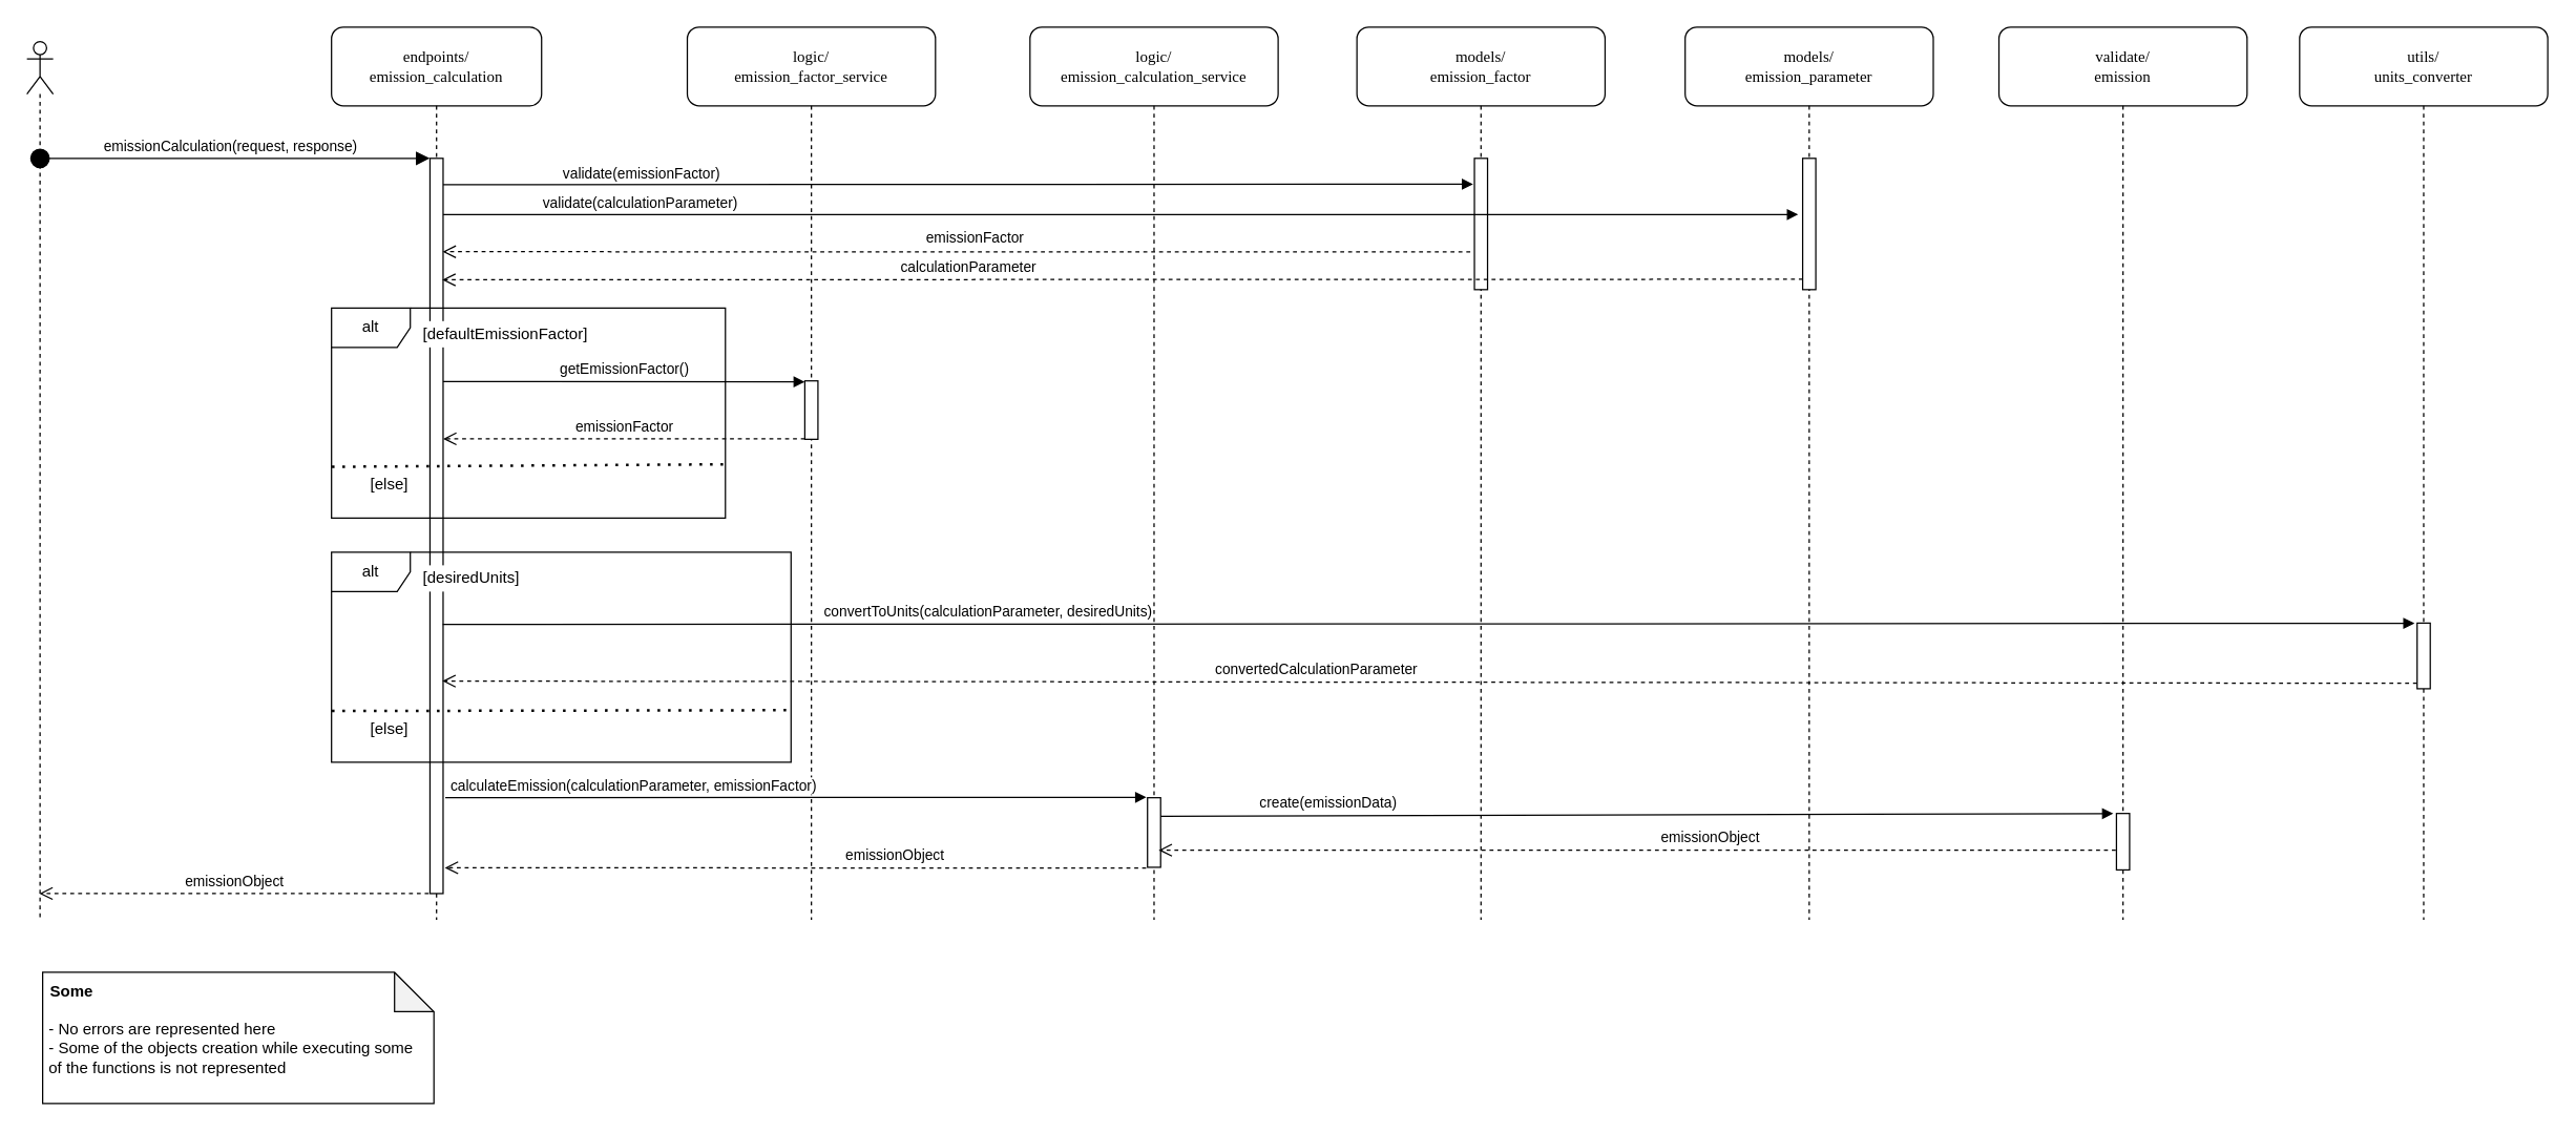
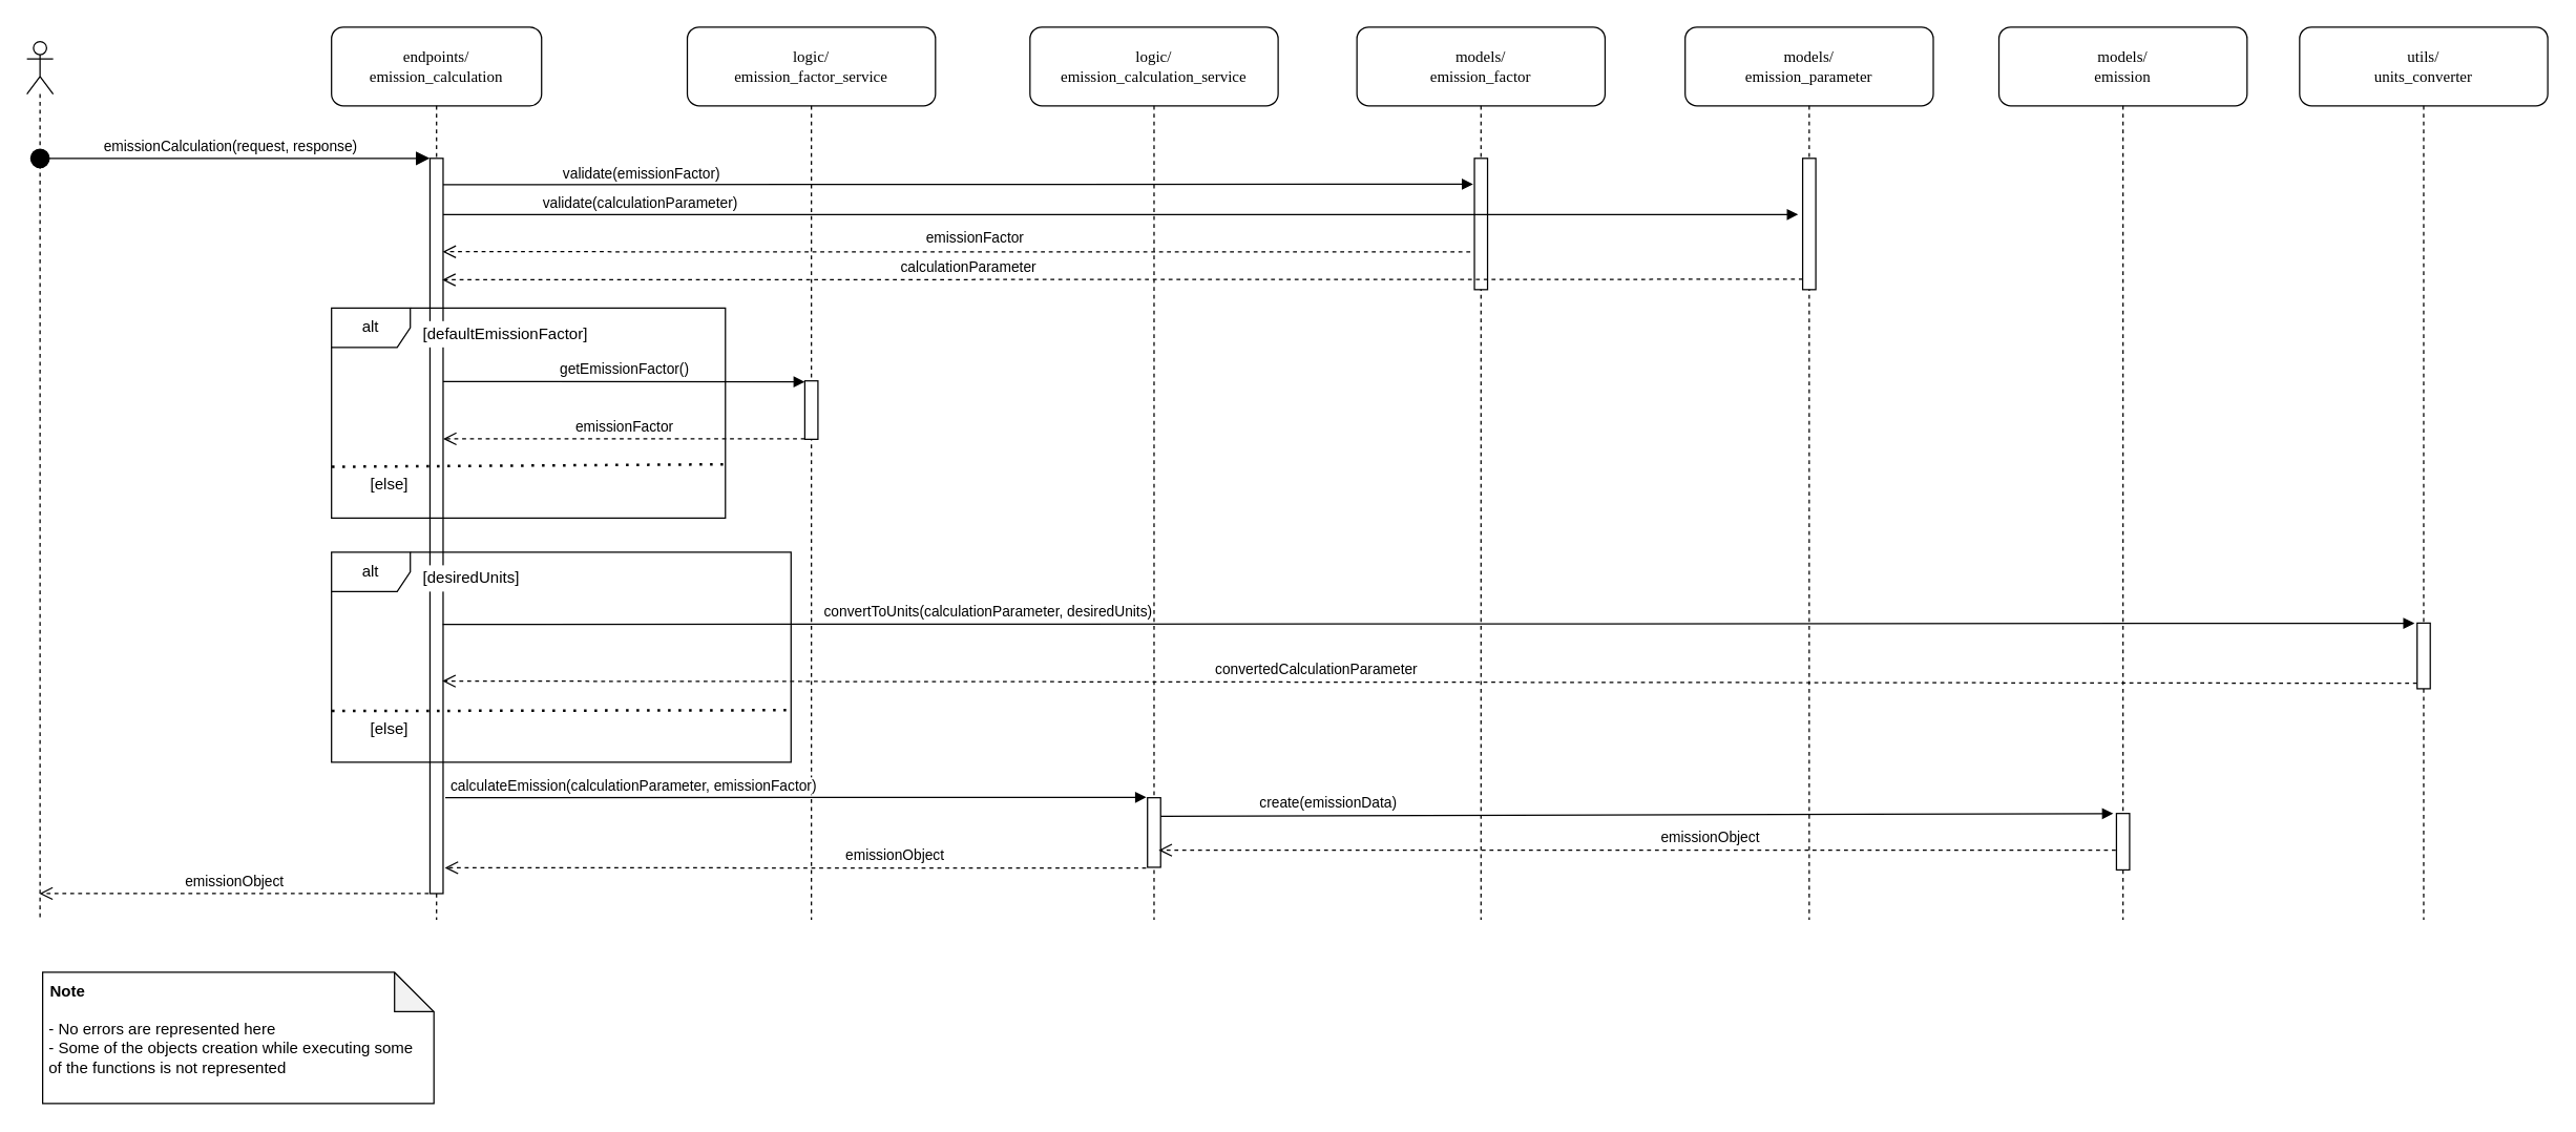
  <mxCell id="0" />
  <mxCell id="1" parent="0" />
  <mxCell id="2" value="endpoints/&lt;br&gt;emission_calculation" style="shape=umlLifeline;perimeter=lifelinePerimeter;whiteSpace=wrap;html=1;container=1;collapsible=0;recursiveResize=0;outlineConnect=0;rounded=1;shadow=0;comic=0;labelBackgroundColor=none;strokeWidth=1;fontFamily=Verdana;fontSize=12;align=center;size=60;movable=1;resizable=1;rotatable=1;deletable=1;editable=1;locked=0;connectable=1;" vertex="1" parent="1"><mxGeometry x="252" y="20" width="160" height="680" as="geometry" /></mxCell>
  <mxCell id="3" value="" style="html=1;points=[];perimeter=orthogonalPerimeter;rounded=0;shadow=0;comic=0;labelBackgroundColor=none;strokeWidth=1;fontFamily=Verdana;fontSize=12;align=center;" vertex="1" parent="2"><mxGeometry x="75" y="100" width="10" height="560" as="geometry" /></mxCell>
  <mxCell id="4" value="alt" style="shape=umlFrame;whiteSpace=wrap;html=1;pointerEvents=0;" vertex="1" parent="2"><mxGeometry y="214" width="300" height="160" as="geometry" /></mxCell>
  <mxCell id="5" value="" style="endArrow=none;dashed=1;html=1;dashPattern=1 3;strokeWidth=2;rounded=0;exitX=-0.001;exitY=0.581;exitDx=0;exitDy=0;exitPerimeter=0;entryX=0.998;entryY=0.573;entryDx=0;entryDy=0;entryPerimeter=0;" edge="1" parent="2"><mxGeometry width="50" height="50" relative="1" as="geometry"><mxPoint x="0.3" y="334.96" as="sourcePoint" /><mxPoint x="300.0" y="333.04" as="targetPoint" /></mxGeometry></mxCell>
  <mxCell id="6" value="[else]" style="text;html=1;align=left;verticalAlign=middle;resizable=1;points=[];autosize=1;strokeColor=none;fillColor=default;spacing=0;movable=1;rotatable=1;deletable=1;editable=1;locked=0;connectable=1;" vertex="1" parent="2"><mxGeometry x="30" y="339" width="30" height="20" as="geometry" /></mxCell>
  <mxCell id="7" value="[defaultEmissionFactor]" style="text;html=1;align=left;verticalAlign=middle;resizable=0;points=[];autosize=1;strokeColor=none;fillColor=default;spacing=0;" vertex="1" parent="2"><mxGeometry x="70" y="224" width="140" height="20" as="geometry" /></mxCell>
  <mxCell id="8" value="getEmissionFactor()" style="html=1;verticalAlign=bottom;endArrow=block;curved=0;rounded=0;entryX=-0.002;entryY=0.215;entryDx=0;entryDy=0;entryPerimeter=0;" edge="1" parent="2"><mxGeometry width="80" relative="1" as="geometry"><mxPoint x="85" y="270" as="sourcePoint" /><mxPoint x="360.48" y="270.275" as="targetPoint" /></mxGeometry></mxCell>
  <mxCell id="9" value="validate(emissionFactor)" style="html=1;verticalAlign=bottom;endArrow=block;curved=0;rounded=0;entryX=-0.098;entryY=0.197;entryDx=0;entryDy=0;entryPerimeter=0;" edge="1" parent="2" target="17"><mxGeometry x="-0.614" y="-1" width="80" relative="1" as="geometry"><mxPoint x="85" y="120" as="sourcePoint" /><mxPoint x="165" y="120" as="targetPoint" /><mxPoint as="offset" /></mxGeometry></mxCell>
  <mxCell id="10" value="emissionObject" style="html=1;verticalAlign=bottom;endArrow=open;dashed=1;endSize=8;curved=0;rounded=0;" edge="1" parent="2" target="38"><mxGeometry x="0.001" relative="1" as="geometry"><mxPoint x="74" y="660" as="sourcePoint" /><mxPoint x="-6" y="660" as="targetPoint" /><mxPoint as="offset" /></mxGeometry></mxCell>
  <mxCell id="11" value="emissionCalculation(request, response)" style="html=1;verticalAlign=bottom;startArrow=circle;startFill=1;endArrow=block;startSize=6;endSize=8;curved=0;rounded=0;entryX=-0.011;entryY=0;entryDx=0;entryDy=0;entryPerimeter=0;endFill=1;" edge="1" parent="1" target="3"><mxGeometry x="0.002" width="80" relative="1" as="geometry"><mxPoint x="22" y="120" as="sourcePoint" /><mxPoint x="252" y="140" as="targetPoint" /><mxPoint as="offset" /></mxGeometry></mxCell>
  <mxCell id="12" value="logic/&lt;br&gt;emission_calculation_service" style="shape=umlLifeline;perimeter=lifelinePerimeter;whiteSpace=wrap;html=1;container=1;collapsible=0;recursiveResize=0;outlineConnect=0;rounded=1;shadow=0;comic=0;labelBackgroundColor=none;strokeWidth=1;fontFamily=Verdana;fontSize=12;align=center;size=60;" vertex="1" parent="1"><mxGeometry x="784" y="20" width="189" height="680" as="geometry" /></mxCell>
  <mxCell id="13" value="" style="html=1;points=[];perimeter=orthogonalPerimeter;rounded=0;shadow=0;comic=0;labelBackgroundColor=none;strokeWidth=1;fontFamily=Verdana;fontSize=12;align=center;" vertex="1" parent="12"><mxGeometry x="89.5" y="587" width="10" height="53" as="geometry" /></mxCell>
  <mxCell id="14" value="utils/&lt;br&gt;units_converter" style="shape=umlLifeline;perimeter=lifelinePerimeter;whiteSpace=wrap;html=1;container=1;collapsible=0;recursiveResize=0;outlineConnect=0;rounded=1;shadow=0;comic=0;labelBackgroundColor=none;strokeWidth=1;fontFamily=Verdana;fontSize=12;align=center;size=60;" vertex="1" parent="1"><mxGeometry x="1751" y="20" width="189" height="680" as="geometry" /></mxCell>
  <mxCell id="15" value="" style="html=1;points=[];perimeter=orthogonalPerimeter;rounded=0;shadow=0;comic=0;labelBackgroundColor=none;strokeWidth=1;fontFamily=Verdana;fontSize=12;align=center;" vertex="1" parent="14"><mxGeometry x="89.5" y="454" width="10" height="50" as="geometry" /></mxCell>
  <mxCell id="16" value="models/&lt;br&gt;emission_factor" style="shape=umlLifeline;perimeter=lifelinePerimeter;whiteSpace=wrap;html=1;container=1;collapsible=0;recursiveResize=0;outlineConnect=0;rounded=1;shadow=0;comic=0;labelBackgroundColor=none;strokeWidth=1;fontFamily=Verdana;fontSize=12;align=center;size=60;" vertex="1" parent="1"><mxGeometry x="1033" y="20" width="189" height="680" as="geometry" /></mxCell>
  <mxCell id="17" value="" style="html=1;points=[];perimeter=orthogonalPerimeter;rounded=0;shadow=0;comic=0;labelBackgroundColor=none;strokeWidth=1;fontFamily=Verdana;fontSize=12;align=center;" vertex="1" parent="16"><mxGeometry x="89.5" y="100" width="10" height="100" as="geometry" /></mxCell>
  <mxCell id="18" value="logic/&lt;br&gt;emission_factor_service" style="shape=umlLifeline;perimeter=lifelinePerimeter;whiteSpace=wrap;html=1;container=1;collapsible=0;recursiveResize=0;outlineConnect=0;rounded=1;shadow=0;comic=0;labelBackgroundColor=none;strokeWidth=1;fontFamily=Verdana;fontSize=12;align=center;size=60;" vertex="1" parent="1"><mxGeometry x="523" y="20" width="189" height="680" as="geometry" /></mxCell>
  <mxCell id="19" value="" style="html=1;points=[];perimeter=orthogonalPerimeter;rounded=0;shadow=0;comic=0;labelBackgroundColor=none;strokeWidth=1;fontFamily=Verdana;fontSize=12;align=center;" vertex="1" parent="18"><mxGeometry x="89.5" y="269.5" width="10" height="44.5" as="geometry" /></mxCell>
  <mxCell id="20" value="emissionFactor" style="html=1;verticalAlign=bottom;endArrow=open;dashed=1;endSize=8;curved=0;rounded=0;" edge="1" parent="18"><mxGeometry relative="1" as="geometry"><mxPoint x="89.5" y="313.63" as="sourcePoint" /><mxPoint x="-186" y="313.63" as="targetPoint" /></mxGeometry></mxCell>
  <mxCell id="21" value="models/&lt;br&gt;emission_parameter" style="shape=umlLifeline;perimeter=lifelinePerimeter;whiteSpace=wrap;html=1;container=1;collapsible=0;recursiveResize=0;outlineConnect=0;rounded=1;shadow=0;comic=0;labelBackgroundColor=none;strokeWidth=1;fontFamily=Verdana;fontSize=12;align=center;size=60;" vertex="1" parent="1"><mxGeometry x="1283" y="20" width="189" height="680" as="geometry" /></mxCell>
  <mxCell id="22" value="" style="html=1;points=[];perimeter=orthogonalPerimeter;rounded=0;shadow=0;comic=0;labelBackgroundColor=none;strokeWidth=1;fontFamily=Verdana;fontSize=12;align=center;" vertex="1" parent="21"><mxGeometry x="89.5" y="100" width="10" height="100" as="geometry" /></mxCell>
  <mxCell id="23" value="create(emissionData)" style="html=1;verticalAlign=bottom;endArrow=block;curved=0;rounded=0;exitX=1.167;exitY=0.857;exitDx=0;exitDy=0;exitPerimeter=0;entryX=-0.238;entryY=0.001;entryDx=0;entryDy=0;entryPerimeter=0;" edge="1" parent="21" target="37"><mxGeometry x="-0.648" y="1" width="80" relative="1" as="geometry"><mxPoint x="-399.5" y="601.09" as="sourcePoint" /><mxPoint x="309" y="600" as="targetPoint" /><mxPoint as="offset" /></mxGeometry></mxCell>
  <mxCell id="24" value="emissionObject" style="html=1;verticalAlign=bottom;endArrow=open;dashed=1;endSize=8;curved=0;rounded=0;exitX=-0.106;exitY=1.01;exitDx=0;exitDy=0;exitPerimeter=0;" edge="1" parent="21"><mxGeometry x="-0.152" y="-1" relative="1" as="geometry"><mxPoint x="328" y="627" as="sourcePoint" /><mxPoint x="-401" y="627" as="targetPoint" /><mxPoint as="offset" /></mxGeometry></mxCell>
  <mxCell id="25" value="calculationParameter" style="html=1;verticalAlign=bottom;endArrow=open;dashed=1;endSize=8;curved=0;rounded=0;entryX=0.933;entryY=0.175;entryDx=0;entryDy=0;entryPerimeter=0;exitX=0.007;exitY=0.921;exitDx=0;exitDy=0;exitPerimeter=0;" edge="1" parent="1" source="22"><mxGeometry x="0.227" relative="1" as="geometry"><mxPoint x="1411.5" y="212.5" as="sourcePoint" /><mxPoint x="336.33" y="212.5" as="targetPoint" /><mxPoint as="offset" /></mxGeometry></mxCell>
  <mxCell id="26" value="alt" style="shape=umlFrame;whiteSpace=wrap;html=1;pointerEvents=0;" vertex="1" parent="1"><mxGeometry x="252" y="420" width="350" height="160" as="geometry" /></mxCell>
  <mxCell id="27" value="" style="endArrow=none;dashed=1;html=1;dashPattern=1 3;strokeWidth=2;rounded=0;exitX=-0.001;exitY=0.581;exitDx=0;exitDy=0;exitPerimeter=0;entryX=0.995;entryY=0.752;entryDx=0;entryDy=0;entryPerimeter=0;" edge="1" parent="1" target="26"><mxGeometry width="50" height="50" relative="1" as="geometry"><mxPoint x="252.3" y="540.96" as="sourcePoint" /><mxPoint x="552" y="539.04" as="targetPoint" /></mxGeometry></mxCell>
  <mxCell id="28" value="[else]" style="text;html=1;align=left;verticalAlign=middle;resizable=1;points=[];autosize=1;strokeColor=none;fillColor=default;spacing=0;movable=1;rotatable=1;deletable=1;editable=1;locked=0;connectable=1;" vertex="1" parent="1"><mxGeometry x="282" y="545" width="30" height="20" as="geometry" /></mxCell>
  <mxCell id="29" value="[desiredUnits]" style="text;html=1;align=left;verticalAlign=middle;resizable=0;points=[];autosize=1;strokeColor=none;fillColor=default;spacing=0;" vertex="1" parent="1"><mxGeometry x="322" y="430" width="100" height="20" as="geometry" /></mxCell>
  <mxCell id="30" value="convertToUnits(calculationParameter, desiredUnits)" style="html=1;verticalAlign=bottom;endArrow=block;curved=0;rounded=0;entryX=-0.198;entryY=0.003;entryDx=0;entryDy=0;entryPerimeter=0;exitX=0.97;exitY=0.634;exitDx=0;exitDy=0;exitPerimeter=0;" edge="1" parent="1" source="3" target="15"><mxGeometry x="-0.447" y="1" width="80" relative="1" as="geometry"><mxPoint x="342" y="475" as="sourcePoint" /><mxPoint x="1600.79" y="474.566" as="targetPoint" /><mxPoint as="offset" /></mxGeometry></mxCell>
  <mxCell id="31" value="convertedCalculationParameter" style="html=1;verticalAlign=bottom;endArrow=open;dashed=1;endSize=8;curved=0;rounded=0;exitX=-0.013;exitY=0.917;exitDx=0;exitDy=0;exitPerimeter=0;entryX=0.94;entryY=0.711;entryDx=0;entryDy=0;entryPerimeter=0;" edge="1" parent="1" source="15" target="3"><mxGeometry x="0.115" y="-1" relative="1" as="geometry"><mxPoint x="1599" y="520" as="sourcePoint" /><mxPoint x="333" y="519.63" as="targetPoint" /><mxPoint as="offset" /></mxGeometry></mxCell>
  <mxCell id="32" value="emissionFactor" style="html=1;verticalAlign=bottom;endArrow=open;dashed=1;endSize=8;curved=0;rounded=0;exitX=-0.317;exitY=0.713;exitDx=0;exitDy=0;exitPerimeter=0;entryX=0.964;entryY=0.127;entryDx=0;entryDy=0;entryPerimeter=0;" edge="1" parent="1" source="17" target="3"><mxGeometry x="-0.036" y="-1" relative="1" as="geometry"><mxPoint x="1161.5" y="600" as="sourcePoint" /><mxPoint x="336.75" y="608.52" as="targetPoint" /><mxPoint as="offset" /></mxGeometry></mxCell>
  <mxCell id="33" value="validate(calculationParameter)" style="html=1;verticalAlign=bottom;endArrow=block;curved=0;rounded=0;entryX=-0.342;entryY=0.428;entryDx=0;entryDy=0;entryPerimeter=0;" edge="1" parent="1" source="3" target="22"><mxGeometry x="-0.71" width="80" relative="1" as="geometry"><mxPoint x="342" y="163" as="sourcePoint" /><mxPoint x="1410.17" y="163.1" as="targetPoint" /><mxPoint as="offset" /></mxGeometry></mxCell>
  <mxCell id="34" value="calculateEmission(calculationParameter, emissionFactor)" style="html=1;verticalAlign=bottom;endArrow=block;curved=0;rounded=0;exitX=1.167;exitY=0.857;exitDx=0;exitDy=0;exitPerimeter=0;entryX=-0.083;entryY=0.347;entryDx=0;entryDy=0;entryPerimeter=0;" edge="1" parent="1"><mxGeometry x="-0.463" width="80" relative="1" as="geometry"><mxPoint x="338.67" y="606.92" as="sourcePoint" /><mxPoint x="872.67" y="606.7" as="targetPoint" /><mxPoint as="offset" /></mxGeometry></mxCell>
  <mxCell id="35" value="emissionObject" style="html=1;verticalAlign=bottom;endArrow=open;dashed=1;endSize=8;curved=0;rounded=0;entryX=1.13;entryY=0.965;entryDx=0;entryDy=0;entryPerimeter=0;exitX=-0.106;exitY=1.01;exitDx=0;exitDy=0;exitPerimeter=0;" edge="1" parent="1" source="13" target="3"><mxGeometry x="-0.285" relative="1" as="geometry"><mxPoint x="872" y="390" as="sourcePoint" /><mxPoint x="792" y="390" as="targetPoint" /><mxPoint as="offset" /></mxGeometry></mxCell>
- <mxCell id="36" value="validate/&lt;br&gt;emission" style="shape=umlLifeline;perimeter=lifelinePerimeter;whiteSpace=wrap;html=1;container=1;collapsible=0;recursiveResize=0;outlineConnect=0;rounded=1;shadow=0;comic=0;labelBackgroundColor=none;strokeWidth=1;fontFamily=Verdana;fontSize=12;align=center;size=60;" vertex="1" parent="1"><mxGeometry x="1522" y="20" width="189" height="680" as="geometry" /></mxCell>
+ <mxCell id="36" value="models/&lt;br&gt;emission" style="shape=umlLifeline;perimeter=lifelinePerimeter;whiteSpace=wrap;html=1;container=1;collapsible=0;recursiveResize=0;outlineConnect=0;rounded=1;shadow=0;comic=0;labelBackgroundColor=none;strokeWidth=1;fontFamily=Verdana;fontSize=12;align=center;size=60;" vertex="1" parent="1"><mxGeometry x="1522" y="20" width="189" height="680" as="geometry" /></mxCell>
  <mxCell id="37" value="" style="html=1;points=[];perimeter=orthogonalPerimeter;rounded=0;shadow=0;comic=0;labelBackgroundColor=none;strokeWidth=1;fontFamily=Verdana;fontSize=12;align=center;" vertex="1" parent="36"><mxGeometry x="89.5" y="599" width="10" height="43" as="geometry" /></mxCell>
  <mxCell id="38" value="" style="shape=umlLifeline;perimeter=lifelinePerimeter;whiteSpace=wrap;html=1;container=1;dropTarget=0;collapsible=0;recursiveResize=0;outlineConnect=0;portConstraint=eastwest;newEdgeStyle={&quot;curved&quot;:0,&quot;rounded&quot;:0};participant=umlActor;" vertex="1" parent="1"><mxGeometry x="20" y="31" width="20" height="669" as="geometry" /></mxCell>
  <mxCell id="39" value="" style="group;spacingRight=2;" vertex="1" connectable="0" parent="1"><mxGeometry x="32" y="740" width="300" height="100" as="geometry" /></mxCell>
  <mxCell id="40" value="" style="group" vertex="1" connectable="0" parent="39"><mxGeometry width="300" height="100" as="geometry" /></mxCell>
  <mxCell id="41" value="" style="shape=note;whiteSpace=wrap;html=1;backgroundOutline=1;darkOpacity=0.05;align=left;" vertex="1" parent="40"><mxGeometry width="298" height="100" as="geometry" /></mxCell>
- <mxCell id="42" value="Some" style="text;html=1;strokeColor=none;fillColor=none;align=left;verticalAlign=middle;whiteSpace=wrap;rounded=0;spacingLeft=4;fontStyle=1" vertex="1" parent="40"><mxGeometry width="60" height="30" as="geometry" /></mxCell>
+ <mxCell id="42" value="Note" style="text;html=1;strokeColor=none;fillColor=none;align=left;verticalAlign=middle;whiteSpace=wrap;rounded=0;spacingLeft=4;fontStyle=1" vertex="1" parent="40"><mxGeometry width="60" height="30" as="geometry" /></mxCell>
  <mxCell id="43" value="- No errors are represented here&lt;br&gt;- Some of the objects creation while executing some of the functions is not represented" style="text;html=1;strokeColor=none;fillColor=none;align=left;verticalAlign=top;whiteSpace=wrap;rounded=0;spacingLeft=3;spacingRight=5;" vertex="1" parent="40"><mxGeometry y="30" width="300" height="70" as="geometry" /></mxCell>
